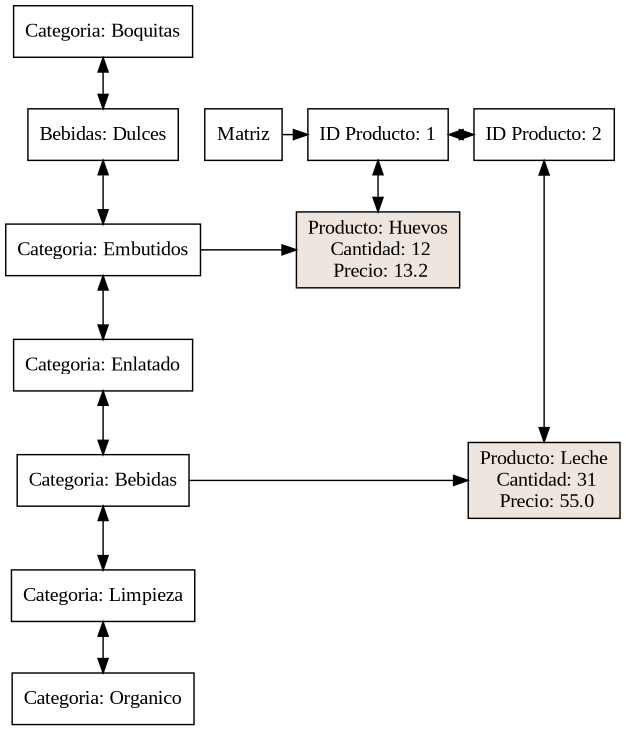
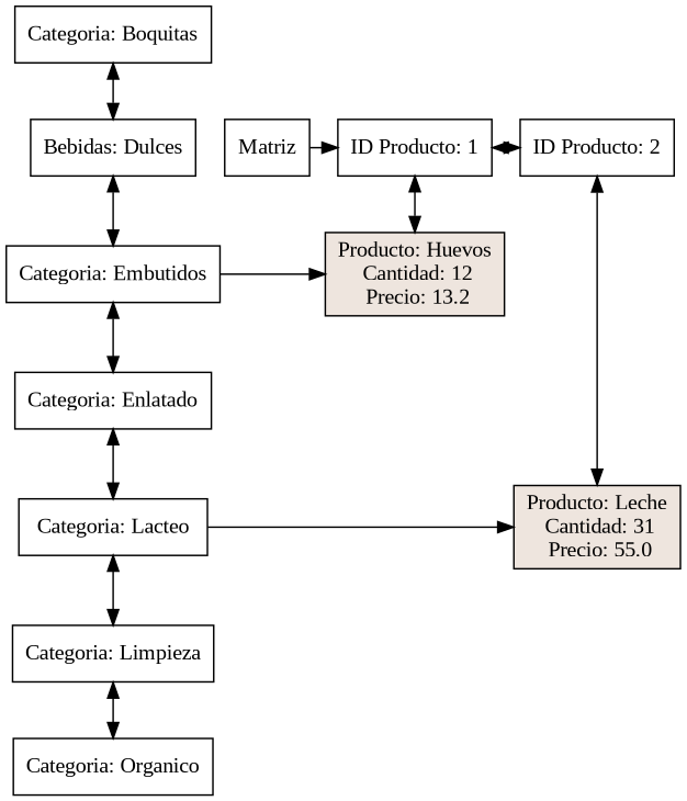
  digraph {
    fontname="Liberation Serif"
    node [fontname="Liberation Serif" group=1 shape=box]
    edge [fontname="Liberation Serif" dir=both]
    n1 [label=Matriz]
    n2 [group=3 label="ID Producto: 1"]
    n3 [group=4 label="ID Producto: 2"]
    n4 [label="Categoria: Embutidos"]
    n5 [fillcolor=seashell2 group=3 label="Producto: Huevos&#92;n Cantidad: 12&#92;n Precio: 13.2" style=filled]
-   n6 [label="Categoria: Bebidas"]
+   n6 [label="Categoria: Lacteo"]
    n7 [fillcolor=seashell2 group=4 label="Producto: Leche&#92;n Cantidad: 31&#92;n Precio: 55.0" style=filled]
    n8 [label="Categoria: Enlatado"]
    n9 [label="Categoria: Limpieza"]
    n10 [label="Categoria: Boquitas"]
    n11 [label="Bebidas: Dulces"]
    n12 [label="Categoria: Organico"]
    subgraph sub_1 {
      rank=same
      n1
      n2
      n3
    }
    subgraph sub_2 {
      rank=same
      n4
      n5
    }
    subgraph sub_3 {
      rank=same
      n6
      n7
    }
    n1 -> n2 [dir=""]
    n2 -> n3
    n2 -> n5
    n3 -> n7
    n4 -> n5 [dir=""]
    n4 -> n8
    n6 -> n7 [dir=""]
    n6 -> n9
    n8 -> n6
    n9 -> n12
    n10 -> n11
    n11 -> n4
  }
